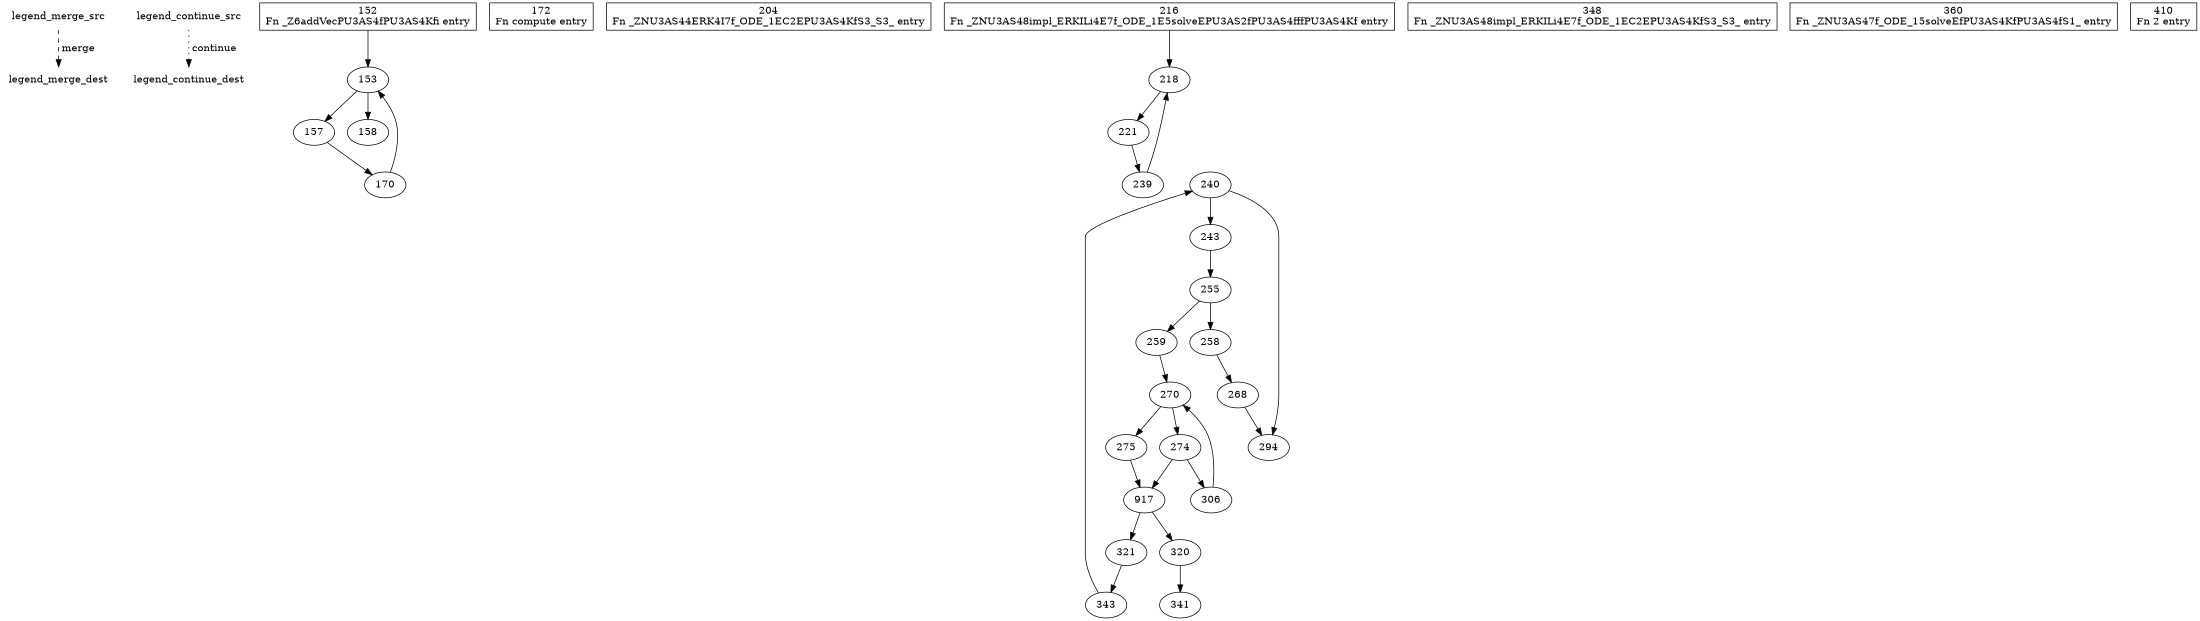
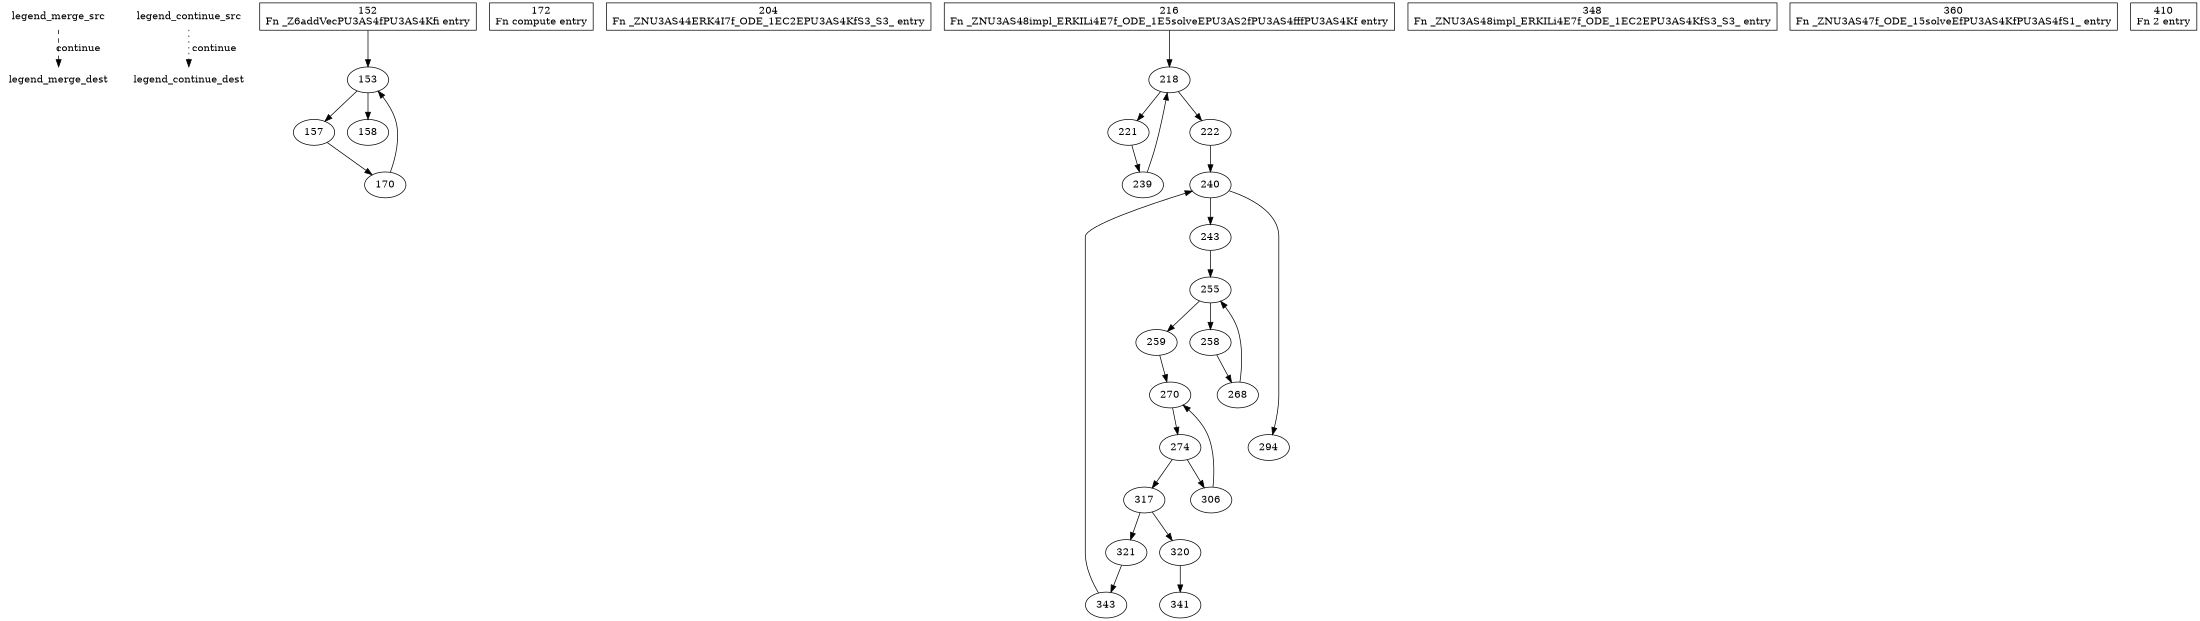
  digraph {
    legend_merge_src [shape=plaintext]
    legend_merge_dest [shape=plaintext]
    legend_continue_src [shape=plaintext]
    legend_continue_dest [shape=plaintext]
    n5 [label="152\nFn _Z6addVecPU3AS4fPU3AS4Kfi entry" shape=box]
    n6 [label=153]
    n7 [label=157]
    n8 [label=158]
    n9 [label=170]
    n10 [label="172\nFn compute entry" shape=box]
    n11 [label="204\nFn _ZNU3AS44ERK4I7f_ODE_1EC2EPU3AS4KfS3_S3_ entry" shape=box]
    n12 [label="216\nFn _ZNU3AS48impl_ERKILi4E7f_ODE_1E5solveEPU3AS2fPU3AS4fffPU3AS4Kf entry" shape=box]
    n13 [label=218]
    n14 [label=221]
+   n15 [label=222]
    n16 [label=239]
    n17 [label=240]
    n18 [label=243]
    n19 [label=294]
    n20 [label=255]
    n21 [label=258]
    n22 [label=259]
    n23 [label=268]
    n24 [label=270]
    n25 [label=274]
-   n26 [label=275]
    n27 [label=306]
-   n28 [label=917]
+   n28 [label=317]
    n29 [label=320]
    n30 [label=321]
    n31 [label=341]
    n32 [label=343]
    n33 [label="348\nFn _ZNU3AS48impl_ERKILi4E7f_ODE_1EC2EPU3AS4KfS3_S3_ entry" shape=box]
    n34 [label="360\nFn _ZNU3AS47f_ODE_15solveEfPU3AS4KfPU3AS4fS1_ entry" shape=box]
    n35 [label="410\nFn 2 entry" shape=box]
-   legend_merge_src -> legend_merge_dest [label=" merge" style=dashed]
+   legend_merge_src -> legend_merge_dest [label=" continue" style=dashed]
    legend_continue_src -> legend_continue_dest [label=" continue" style=dotted]
    n5 -> n6
    n6 -> n7
    n6 -> n8
    n7 -> n9
    n9 -> n6
    n12 -> n13
    n13 -> n14
+   n13 -> n15
    n14 -> n16
+   n15 -> n17
    n16 -> n13
    n17 -> n18
    n17 -> n19
    n18 -> n20
    n20 -> n21
    n20 -> n22
    n21 -> n23
    n22 -> n24
-   n23 -> n19
+   n23 -> n20
    n24 -> n25
-   n24 -> n26
    n25 -> n27
    n25 -> n28
-   n26 -> n28
    n27 -> n24
    n28 -> n29
    n28 -> n30
    n29 -> n31
    n30 -> n32
    n32 -> n17
  }
